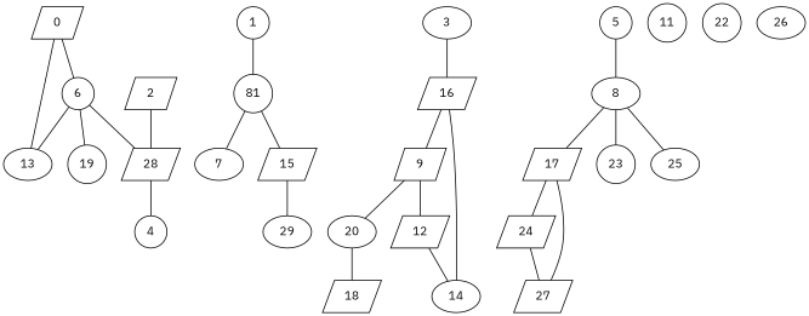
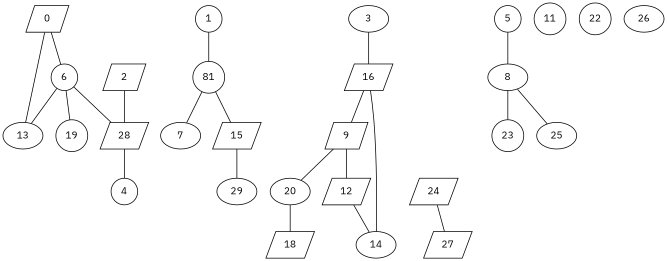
  strict graph {
    bgcolor="#ffffff"
    fontname="IBM Plex Sans"
    node [color="#000000" fillcolor="#ffffff" fontcolor="#000000" fontname="IBM Plex Sans" shape=parallelogram style=filled]
    edge [color="#000000" fontcolor="#000000" fontname="IBM Plex Sans" style=solid]
    n1 [label=0]
    n2 [label=6 shape=circle]
    n3 [label=13 shape=ellipse]
    n4 [label=19 shape=circle]
    n5 [label=28]
    n6 [label=4 shape=circle]
    n7 [label=1 shape=circle]
    n8 [label=81 shape=circle]
    n9 [label=7 shape=ellipse]
    n10 [label=15]
    n11 [label=29 shape=ellipse]
    n12 [label=2]
    n13 [label=3 shape=ellipse]
    n14 [label=16]
    n15 [label=9]
    n16 [label=14 shape=ellipse]
    n17 [label=12]
    n18 [label=20 shape=ellipse]
    n19 [label=18]
    n20 [label=5 shape=circle]
    n21 [label=8 shape=ellipse]
-   n22 [label=17]
    n23 [label=23 shape=circle]
    n24 [label=25 shape=ellipse]
    n25 [label=24]
    n26 [label=27]
    n27 [label=11 shape=circle]
    n28 [label=22 shape=circle]
    n29 [label=26 shape=ellipse]
    n1 -- n2
    n1 -- n3
    n2 -- n3
    n2 -- n4
    n2 -- n5
    n5 -- n6
    n7 -- n8
    n8 -- n9
    n8 -- n10
    n10 -- n11
    n12 -- n5
    n13 -- n14
    n14 -- n15
    n14 -- n16
    n15 -- n17
    n15 -- n18
    n17 -- n16
    n18 -- n19
    n20 -- n21
-   n21 -- n22
    n21 -- n23
    n21 -- n24
-   n22 -- n25
-   n22 -- n26
    n25 -- n26
  }
